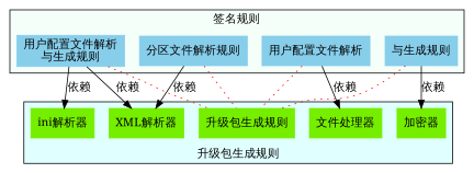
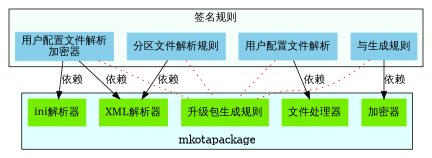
  digraph {
    node [color=chartreuse2 fontname=SimSun shape=box style=filled]
    edge [fontname=FangSong]
    n1 [color=skyblue label="分区文件解析规则"]
-   n2 [color=skyblue label="用户配置文件解析\n与生成规则"]
+   n2 [color=skyblue label="用户配置文件解析\n加密器"]
    n3 [color=skyblue label="用户配置文件解析"]
    n4 [color=skyblue label="与生成规则"]
    n5 [label="ini解析器"]
    n6 [label="XML解析器"]
    n7 [label="升级包生成规则"]
    n8 [label="文件处理器"]
    n9 [label="加密器"]
    subgraph cluster_1 {
      bgcolor=mintcream
      label="签名规则"
      n1
      n2
      n3
      n4
    }
    subgraph cluster_2 {
      bgcolor=lightcyan
-     label="升级包生成规则"
+     label=mkotapackage
      labelloc=b
      n5
      n6
      n7
      n8
      n9
    }
    n1 -> n6 [label="依赖"]
    n1 -> n7 [color=red dir=none style=dotted]
    n2 -> n5 [label="依赖"]
    n2 -> n6 [label="依赖"]
    n2 -> n7 [color=red dir=none style=dotted]
    n3 -> n7 [color=red dir=none style=dotted]
    n3 -> n8 [label="依赖"]
    n4 -> n7 [color=red dir=none style=dotted]
    n4 -> n9 [label="依赖"]
  }
